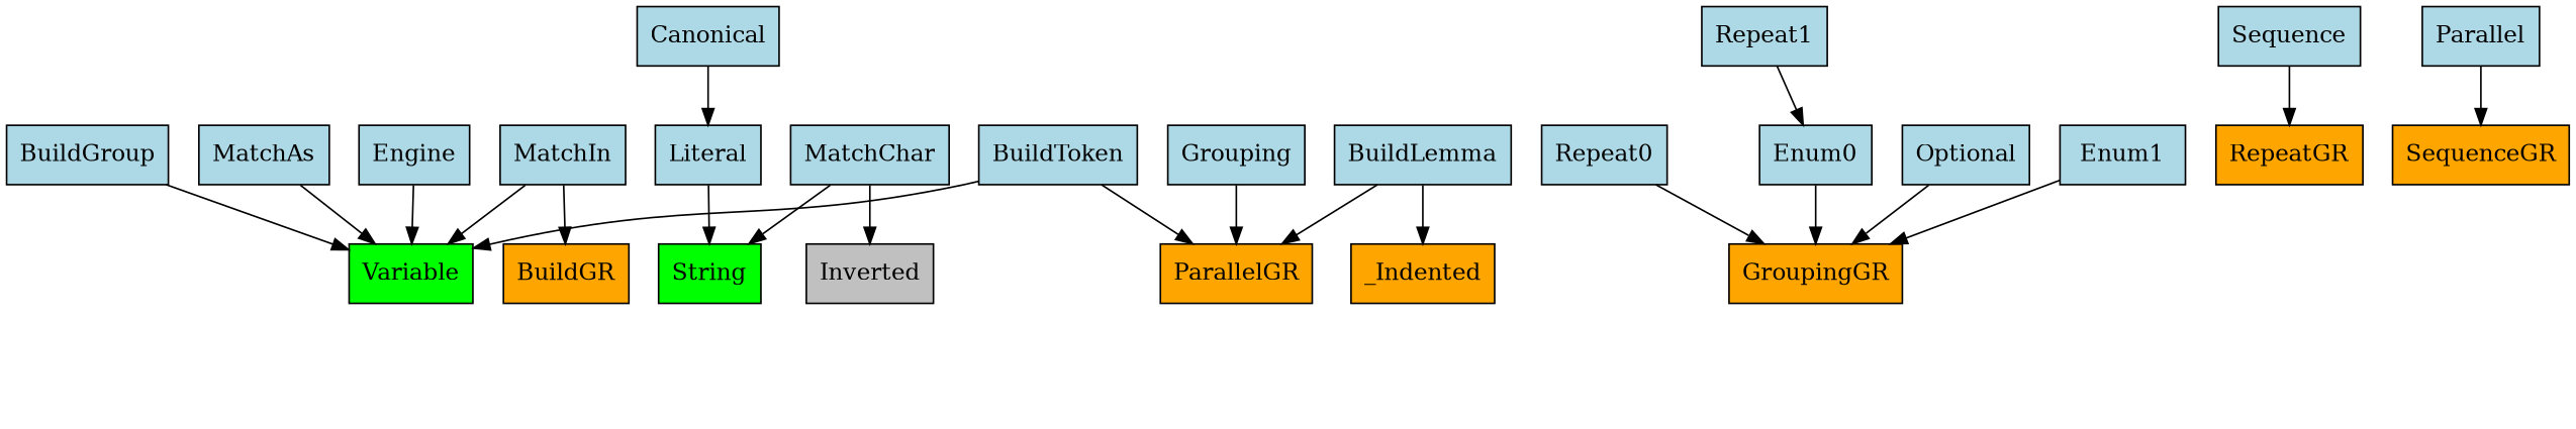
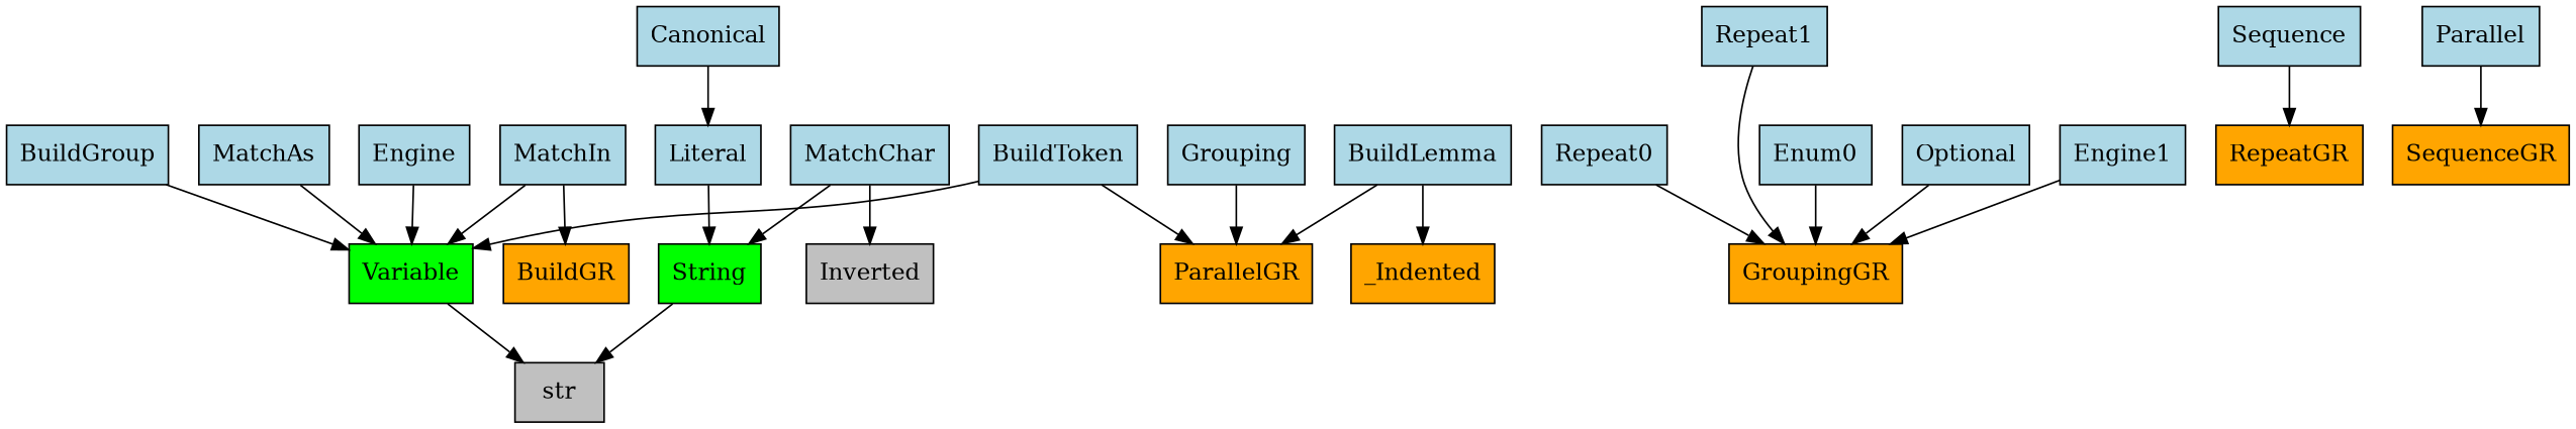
  digraph {
    node [fillcolor=lightblue shape=rect style=filled]
    n1 [label=BuildToken]
    n2 [fillcolor=lime label=Variable]
    n3 [fillcolor=orange label=ParallelGR]
+   n4 [fillcolor=gray label=str]
    n5 [label=BuildLemma]
    n6 [fillcolor=orange label=_Indented]
    n7 [label=BuildGroup]
    n8 [label=MatchChar]
    n9 [fillcolor=gray label=Inverted]
    n10 [fillcolor=lime label=String]
    n11 [label=MatchAs]
    n12 [label=MatchIn]
    n13 [fillcolor=orange label=BuildGR]
    n14 [label=Literal]
    n15 [label=Canonical]
    n16 [label=Grouping]
    n17 [label=Repeat0]
    n18 [fillcolor=orange label=GroupingGR]
    n19 [label=Repeat1]
    n20 [label=Optional]
    n21 [label=Enum0]
-   n22 [label=Enum1]
+   n22 [label=Engine1]
    n23 [label=Sequence]
    n24 [fillcolor=orange label=RepeatGR]
    n25 [label=Parallel]
    n26 [fillcolor=orange label=SequenceGR]
    n27 [label=Engine]
    n1 -> n2
    n1 -> n3
+   n2 -> n4
    n5 -> n3
    n5 -> n6
    n7 -> n2
    n8 -> n9
    n8 -> n10
+   n10 -> n4
    n11 -> n2
    n12 -> n2
    n12 -> n13
    n14 -> n10
    n15 -> n14
    n16 -> n3
    n17 -> n18
-   n19 -> n21
+   n19 -> n18
    n20 -> n18
    n21 -> n18
    n22 -> n18
    n23 -> n24
    n25 -> n26
    n27 -> n2
  }
